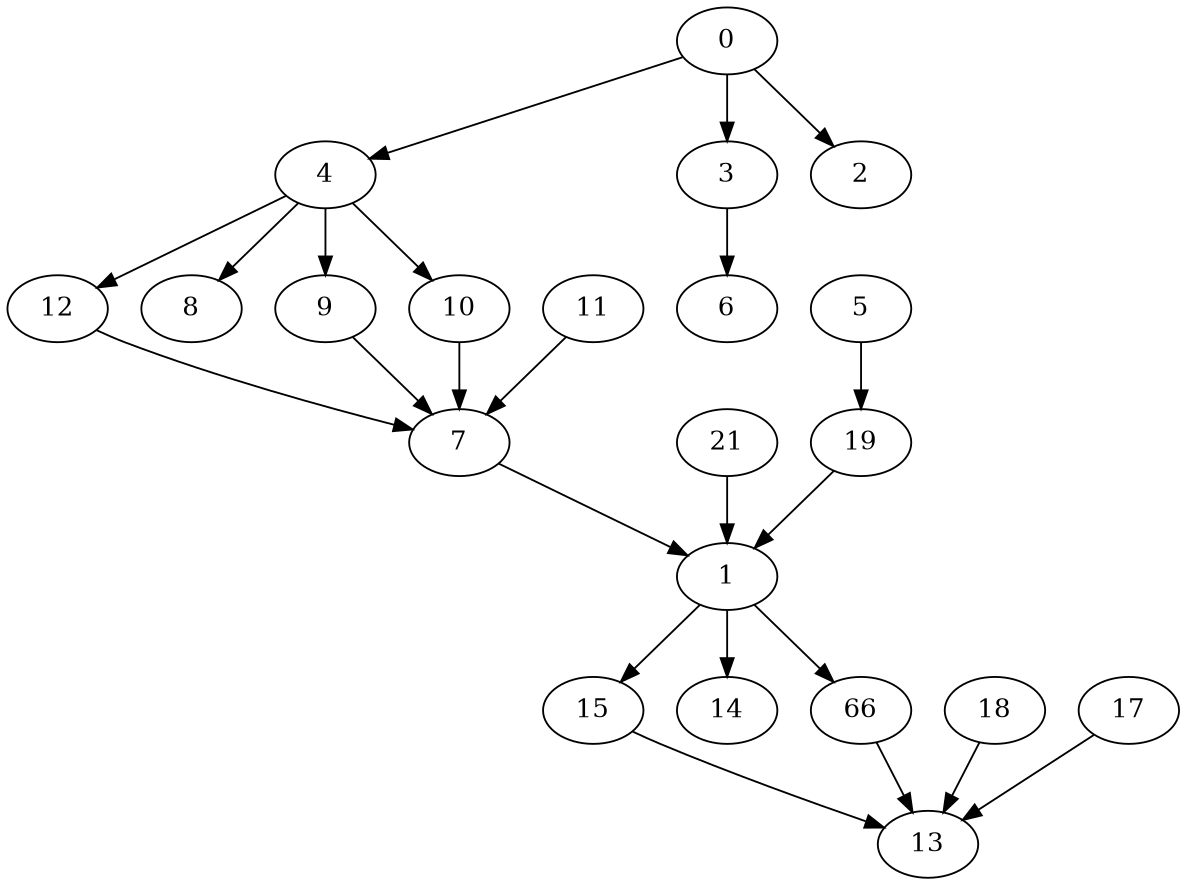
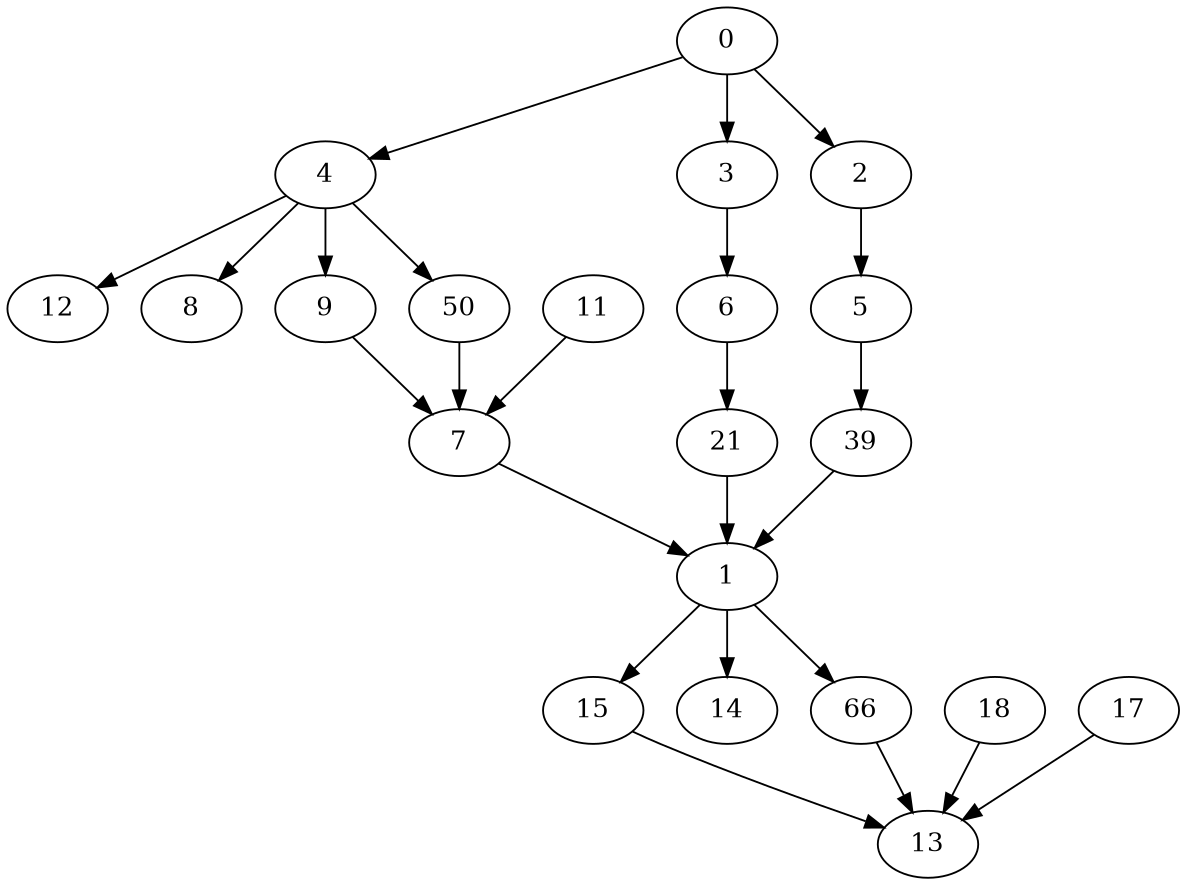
  digraph {
    node [Weight=9]
    edge [Weight=9]
    0 [Weight=11]
    4 [Weight=12]
    3 [Weight=14]
    2
    12 [Weight=14]
    8
    9 [Weight=7]
-   10 [Weight=7]
+   10 [Weight=7 label=50]
    6 [Weight=3]
    5 [Weight=8]
    7 [Weight=11]
    11 [Weight=5]
    n13 [Weight=14 label=21]
-   19 [Weight=7]
+   19 [Weight=7 label=39]
    1 [Weight=12]
    15
    14 [Weight=5]
    n18 [Weight=5 label=66]
    18 [Weight=11]
    13 [Weight=8]
    17
    0 -> 4 [Weight=6]
    0 -> 3
    0 -> 2 [Weight=10]
    4 -> 12 [Weight=10]
    4 -> 8 [Weight=3]
    4 -> 9
    4 -> 10 [Weight=8]
    3 -> 6 [Weight=8]
-   12 -> 7 [Weight=6]
+   2 -> 5 [Weight=4]
    9 -> 7 [Weight=6]
    10 -> 7 [Weight=3]
+   6 -> n13 [Weight=10]
    5 -> 19 [Weight=4]
    7 -> 1 [Weight=5]
    11 -> 7
    n13 -> 1 [Weight=3]
    19 -> 1
    1 -> 15 [Weight=6]
    1 -> 14 [Weight=4]
    1 -> n18 [Weight=2]
    15 -> 13 [Weight=8]
    n18 -> 13 [Weight=2]
    18 -> 13
    17 -> 13 [Weight=10]
  }
